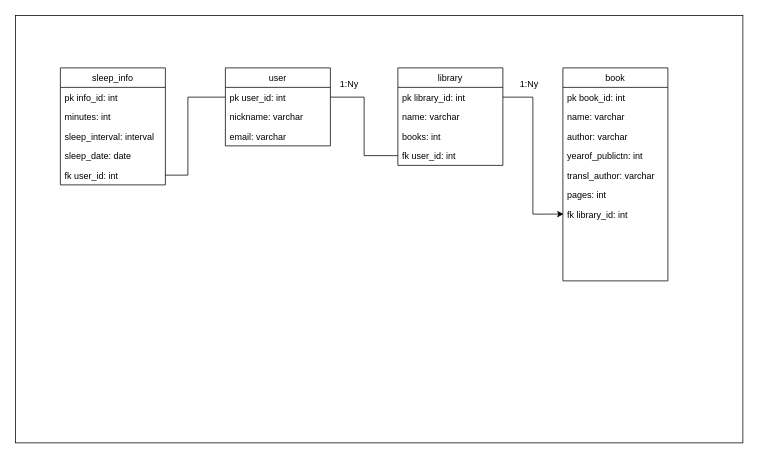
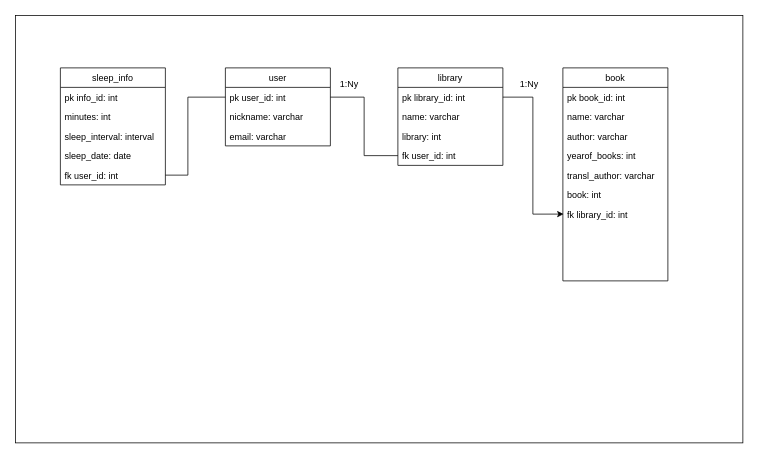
  <mxCell id="0" />
  <mxCell id="1" parent="0" />
  <mxCell id="2" value="" style="rounded=0;whiteSpace=wrap;html=1;" vertex="1" parent="1"><mxGeometry x="20" y="20" width="970" height="570" as="geometry" /></mxCell>
  <mxCell id="3" value="sleep_info" style="swimlane;fontStyle=0;childLayout=stackLayout;horizontal=1;startSize=26;fillColor=none;horizontalStack=0;resizeParent=1;resizeParentMax=0;resizeLast=0;collapsible=1;marginBottom=0;" parent="1" vertex="1"><mxGeometry x="80" y="90" width="140" height="156" as="geometry"><mxRectangle x="200" y="220" width="100" height="30" as="alternateBounds" /></mxGeometry></mxCell>
  <mxCell id="4" value="pk info_id: int" style="text;strokeColor=none;fillColor=none;align=left;verticalAlign=top;spacingLeft=4;spacingRight=4;overflow=hidden;rotatable=0;points=[[0,0.5],[1,0.5]];portConstraint=eastwest;" parent="3" vertex="1"><mxGeometry y="26" width="140" height="26" as="geometry" /></mxCell>
  <mxCell id="5" value="minutes: int" style="text;strokeColor=none;fillColor=none;align=left;verticalAlign=top;spacingLeft=4;spacingRight=4;overflow=hidden;rotatable=0;points=[[0,0.5],[1,0.5]];portConstraint=eastwest;" parent="3" vertex="1"><mxGeometry y="52" width="140" height="26" as="geometry" /></mxCell>
  <mxCell id="6" value="sleep_interval: interval" style="text;strokeColor=none;fillColor=none;align=left;verticalAlign=top;spacingLeft=4;spacingRight=4;overflow=hidden;rotatable=0;points=[[0,0.5],[1,0.5]];portConstraint=eastwest;" parent="3" vertex="1"><mxGeometry y="78" width="140" height="26" as="geometry" /></mxCell>
  <mxCell id="7" value="sleep_date: date" style="text;strokeColor=none;fillColor=none;align=left;verticalAlign=top;spacingLeft=4;spacingRight=4;overflow=hidden;rotatable=0;points=[[0,0.5],[1,0.5]];portConstraint=eastwest;" parent="3" vertex="1"><mxGeometry y="104" width="140" height="26" as="geometry" /></mxCell>
  <mxCell id="8" value="fk user_id: int" style="text;strokeColor=none;fillColor=none;align=left;verticalAlign=top;spacingLeft=4;spacingRight=4;overflow=hidden;rotatable=0;points=[[0,0.5],[1,0.5]];portConstraint=eastwest;" vertex="1" parent="3"><mxGeometry y="130" width="140" height="26" as="geometry" /></mxCell>
  <mxCell id="9" value="user" style="swimlane;fontStyle=0;childLayout=stackLayout;horizontal=1;startSize=26;fillColor=none;horizontalStack=0;resizeParent=1;resizeParentMax=0;resizeLast=0;collapsible=1;marginBottom=0;" parent="1" vertex="1"><mxGeometry x="300" y="90" width="140" height="104" as="geometry"><mxRectangle x="200" y="220" width="100" height="30" as="alternateBounds" /></mxGeometry></mxCell>
  <mxCell id="10" value="pk user_id: int" style="text;strokeColor=none;fillColor=none;align=left;verticalAlign=top;spacingLeft=4;spacingRight=4;overflow=hidden;rotatable=0;points=[[0,0.5],[1,0.5]];portConstraint=eastwest;" parent="9" vertex="1"><mxGeometry y="26" width="140" height="26" as="geometry" /></mxCell>
  <mxCell id="11" value="nickname: varchar" style="text;strokeColor=none;fillColor=none;align=left;verticalAlign=top;spacingLeft=4;spacingRight=4;overflow=hidden;rotatable=0;points=[[0,0.5],[1,0.5]];portConstraint=eastwest;" parent="9" vertex="1"><mxGeometry y="52" width="140" height="26" as="geometry" /></mxCell>
  <mxCell id="12" value="email: varchar" style="text;strokeColor=none;fillColor=none;align=left;verticalAlign=top;spacingLeft=4;spacingRight=4;overflow=hidden;rotatable=0;points=[[0,0.5],[1,0.5]];portConstraint=eastwest;" parent="9" vertex="1"><mxGeometry y="78" width="140" height="26" as="geometry" /></mxCell>
  <mxCell id="13" value="library" style="swimlane;fontStyle=0;childLayout=stackLayout;horizontal=1;startSize=26;fillColor=none;horizontalStack=0;resizeParent=1;resizeParentMax=0;resizeLast=0;collapsible=1;marginBottom=0;" parent="1" vertex="1"><mxGeometry x="530" y="90" width="140" height="130" as="geometry"><mxRectangle x="200" y="220" width="100" height="30" as="alternateBounds" /></mxGeometry></mxCell>
  <mxCell id="14" value="pk library_id: int" style="text;strokeColor=none;fillColor=none;align=left;verticalAlign=top;spacingLeft=4;spacingRight=4;overflow=hidden;rotatable=0;points=[[0,0.5],[1,0.5]];portConstraint=eastwest;" parent="13" vertex="1"><mxGeometry y="26" width="140" height="26" as="geometry" /></mxCell>
  <mxCell id="15" value="name: varchar" style="text;strokeColor=none;fillColor=none;align=left;verticalAlign=top;spacingLeft=4;spacingRight=4;overflow=hidden;rotatable=0;points=[[0,0.5],[1,0.5]];portConstraint=eastwest;" parent="13" vertex="1"><mxGeometry y="52" width="140" height="26" as="geometry" /></mxCell>
- <mxCell id="16" value="books: int" style="text;strokeColor=none;fillColor=none;align=left;verticalAlign=top;spacingLeft=4;spacingRight=4;overflow=hidden;rotatable=0;points=[[0,0.5],[1,0.5]];portConstraint=eastwest;" parent="13" vertex="1"><mxGeometry y="78" width="140" height="26" as="geometry" /></mxCell>
+ <mxCell id="16" value="library: int" style="text;strokeColor=none;fillColor=none;align=left;verticalAlign=top;spacingLeft=4;spacingRight=4;overflow=hidden;rotatable=0;points=[[0,0.5],[1,0.5]];portConstraint=eastwest;" parent="13" vertex="1"><mxGeometry y="78" width="140" height="26" as="geometry" /></mxCell>
  <mxCell id="17" value="fk user_id: int" style="text;strokeColor=none;fillColor=none;align=left;verticalAlign=top;spacingLeft=4;spacingRight=4;overflow=hidden;rotatable=0;points=[[0,0.5],[1,0.5]];portConstraint=eastwest;" vertex="1" parent="13"><mxGeometry y="104" width="140" height="26" as="geometry" /></mxCell>
  <mxCell id="18" value="book" style="swimlane;fontStyle=0;childLayout=stackLayout;horizontal=1;startSize=26;fillColor=none;horizontalStack=0;resizeParent=1;resizeParentMax=0;resizeLast=0;collapsible=1;marginBottom=0;" parent="1" vertex="1"><mxGeometry x="750" y="90" width="140" height="284" as="geometry"><mxRectangle x="200" y="220" width="100" height="30" as="alternateBounds" /></mxGeometry></mxCell>
  <mxCell id="19" value="pk book_id: int" style="text;strokeColor=none;fillColor=none;align=left;verticalAlign=top;spacingLeft=4;spacingRight=4;overflow=hidden;rotatable=0;points=[[0,0.5],[1,0.5]];portConstraint=eastwest;" parent="18" vertex="1"><mxGeometry y="26" width="140" height="26" as="geometry" /></mxCell>
  <mxCell id="20" value="name: varchar" style="text;strokeColor=none;fillColor=none;align=left;verticalAlign=top;spacingLeft=4;spacingRight=4;overflow=hidden;rotatable=0;points=[[0,0.5],[1,0.5]];portConstraint=eastwest;" parent="18" vertex="1"><mxGeometry y="52" width="140" height="26" as="geometry" /></mxCell>
  <mxCell id="21" value="author: varchar" style="text;strokeColor=none;fillColor=none;align=left;verticalAlign=top;spacingLeft=4;spacingRight=4;overflow=hidden;rotatable=0;points=[[0,0.5],[1,0.5]];portConstraint=eastwest;" parent="18" vertex="1"><mxGeometry y="78" width="140" height="26" as="geometry" /></mxCell>
- <mxCell id="22" value="yearof_publictn: int" style="text;strokeColor=none;fillColor=none;align=left;verticalAlign=top;spacingLeft=4;spacingRight=4;overflow=hidden;rotatable=0;points=[[0,0.5],[1,0.5]];portConstraint=eastwest;" parent="18" vertex="1"><mxGeometry y="104" width="140" height="26" as="geometry" /></mxCell>
+ <mxCell id="22" value="yearof_books: int" style="text;strokeColor=none;fillColor=none;align=left;verticalAlign=top;spacingLeft=4;spacingRight=4;overflow=hidden;rotatable=0;points=[[0,0.5],[1,0.5]];portConstraint=eastwest;" parent="18" vertex="1"><mxGeometry y="104" width="140" height="26" as="geometry" /></mxCell>
  <mxCell id="23" value="transl_author: varchar" style="text;strokeColor=none;fillColor=none;align=left;verticalAlign=top;spacingLeft=4;spacingRight=4;overflow=hidden;rotatable=0;points=[[0,0.5],[1,0.5]];portConstraint=eastwest;" parent="18" vertex="1"><mxGeometry y="130" width="140" height="26" as="geometry" /></mxCell>
- <mxCell id="24" value="pages: int" style="text;strokeColor=none;fillColor=none;align=left;verticalAlign=top;spacingLeft=4;spacingRight=4;overflow=hidden;rotatable=0;points=[[0,0.5],[1,0.5]];portConstraint=eastwest;" vertex="1" parent="18"><mxGeometry y="156" width="140" height="26" as="geometry" /></mxCell>
+ <mxCell id="24" value="book: int" style="text;strokeColor=none;fillColor=none;align=left;verticalAlign=top;spacingLeft=4;spacingRight=4;overflow=hidden;rotatable=0;points=[[0,0.5],[1,0.5]];portConstraint=eastwest;" vertex="1" parent="18"><mxGeometry y="156" width="140" height="26" as="geometry" /></mxCell>
  <mxCell id="25" value="fk library_id: int" style="text;strokeColor=none;fillColor=none;align=left;verticalAlign=top;spacingLeft=4;spacingRight=4;overflow=hidden;rotatable=0;points=[[0,0.5],[1,0.5]];portConstraint=eastwest;" parent="18" vertex="1"><mxGeometry y="182" width="140" height="102" as="geometry" /></mxCell>
  <mxCell id="26" value="" style="endArrow=none;html=1;rounded=0;exitX=1;exitY=0.5;exitDx=0;exitDy=0;entryX=0;entryY=0.5;entryDx=0;entryDy=0;edgeStyle=orthogonalEdgeStyle;" edge="1" parent="1" source="10" target="17"><mxGeometry width="50" height="50" relative="1" as="geometry"><mxPoint x="300" y="370" as="sourcePoint" /><mxPoint x="350" y="320" as="targetPoint" /></mxGeometry></mxCell>
  <mxCell id="27" value="1:Ny" style="text;html=1;align=center;verticalAlign=middle;resizable=0;points=[];autosize=1;strokeColor=none;fillColor=none;" vertex="1" parent="1"><mxGeometry x="440" y="97" width="50" height="30" as="geometry" /></mxCell>
  <mxCell id="28" value="" style="endArrow=classic;html=1;rounded=0;exitX=1;exitY=0.5;exitDx=0;exitDy=0;entryX=0.007;entryY=0.127;entryDx=0;entryDy=0;entryPerimeter=0;edgeStyle=orthogonalEdgeStyle;" edge="1" parent="1" source="14" target="25"><mxGeometry width="50" height="50" relative="1" as="geometry"><mxPoint x="450" y="139" as="sourcePoint" /><mxPoint x="540" y="217" as="targetPoint" /></mxGeometry></mxCell>
  <mxCell id="29" value="1:Ny" style="text;html=1;align=center;verticalAlign=middle;resizable=0;points=[];autosize=1;strokeColor=none;fillColor=none;" vertex="1" parent="1"><mxGeometry x="680" y="97" width="50" height="30" as="geometry" /></mxCell>
  <mxCell id="30" value="" style="endArrow=none;html=1;rounded=0;exitX=0;exitY=0.5;exitDx=0;exitDy=0;entryX=1;entryY=0.5;entryDx=0;entryDy=0;edgeStyle=orthogonalEdgeStyle;" edge="1" parent="1" source="10" target="8"><mxGeometry width="50" height="50" relative="1" as="geometry"><mxPoint x="450" y="139" as="sourcePoint" /><mxPoint x="540" y="217" as="targetPoint" /><Array as="points"><mxPoint x="250" y="129" /><mxPoint x="250" y="233" /></Array></mxGeometry></mxCell>
